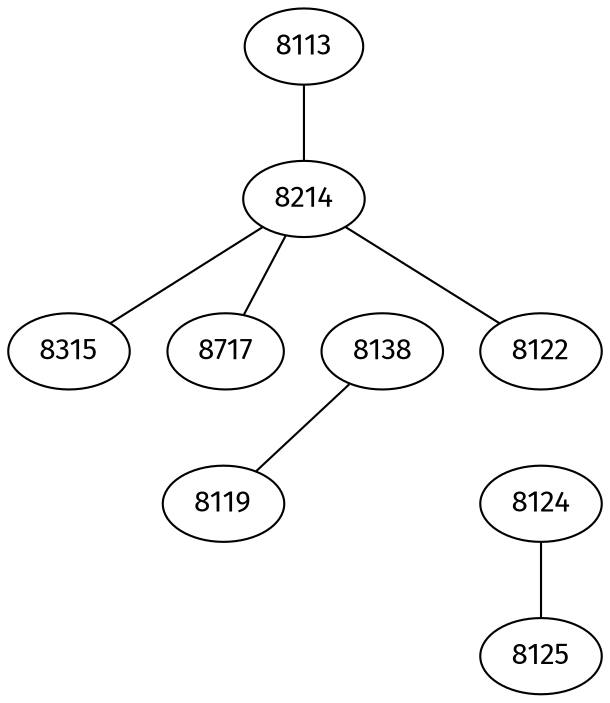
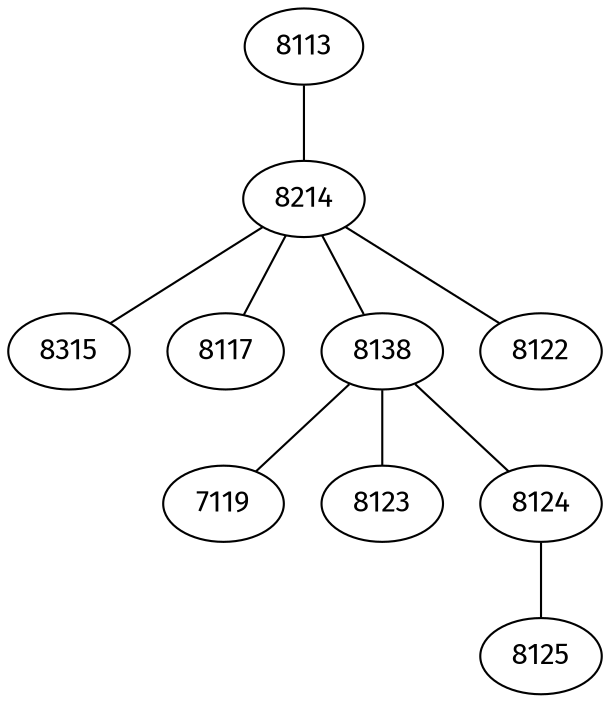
  graph {
    fontname="Fira Sans"
    node [fontname="Fira Sans"]
    edge [fontname="Fira Sans"]
    n1 [label=8214]
    8113
    n3 [label=8315]
-   8117 [label=8717]
+   8117
    n5 [label=8138]
    8122
-   8119
+   8119 [label=7119]
+   8123
    8124
    8125
    n1 -- n3
    n1 -- 8117
+   n1 -- n5
    n1 -- 8122
    8113 -- n1
    n5 -- 8119
+   n5 -- 8123
+   n5 -- 8124
    8124 -- 8125
  }
